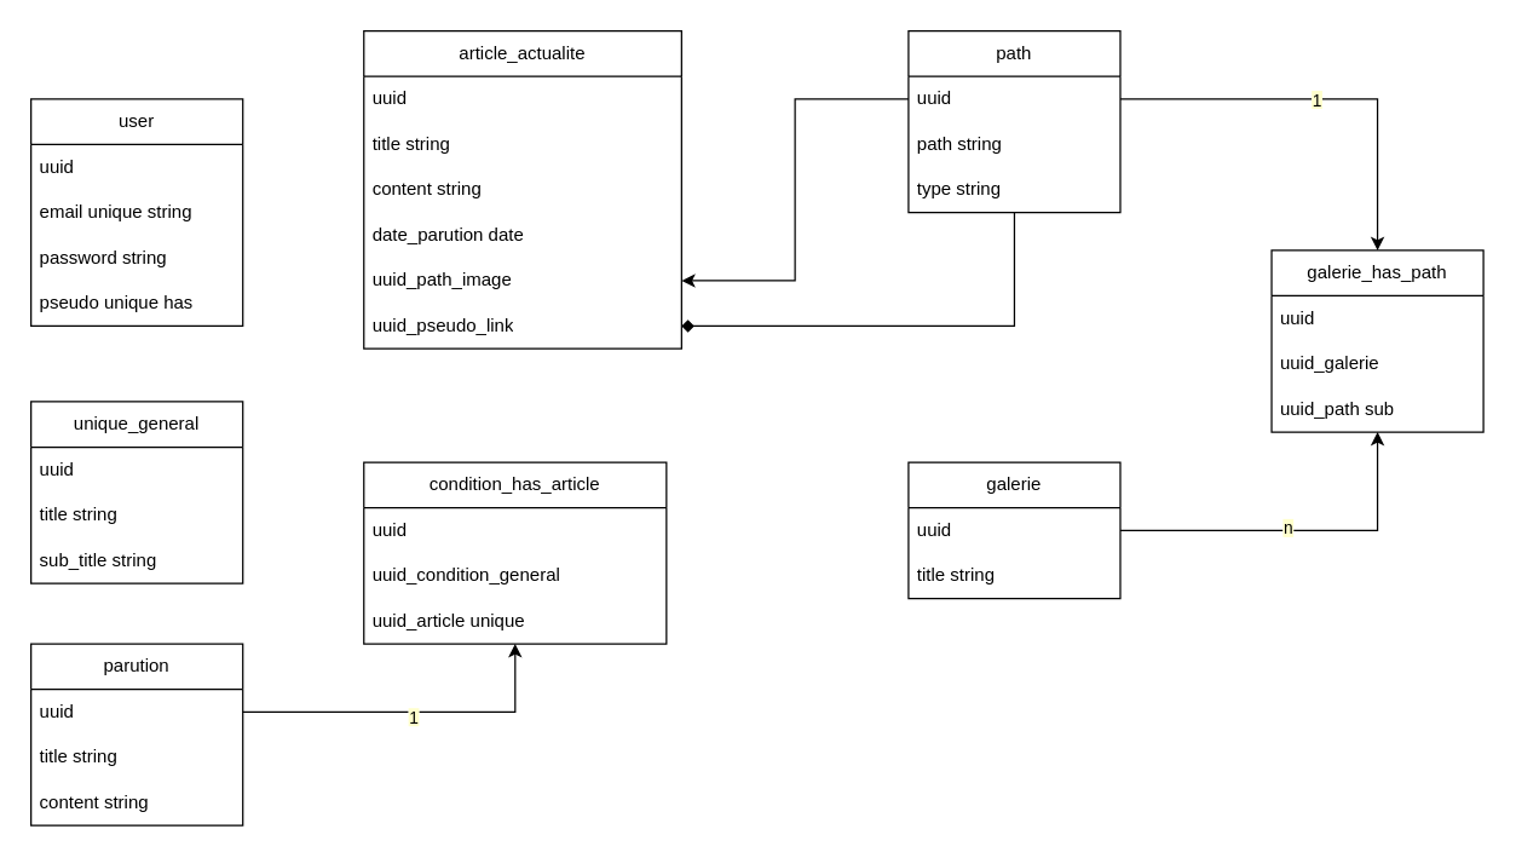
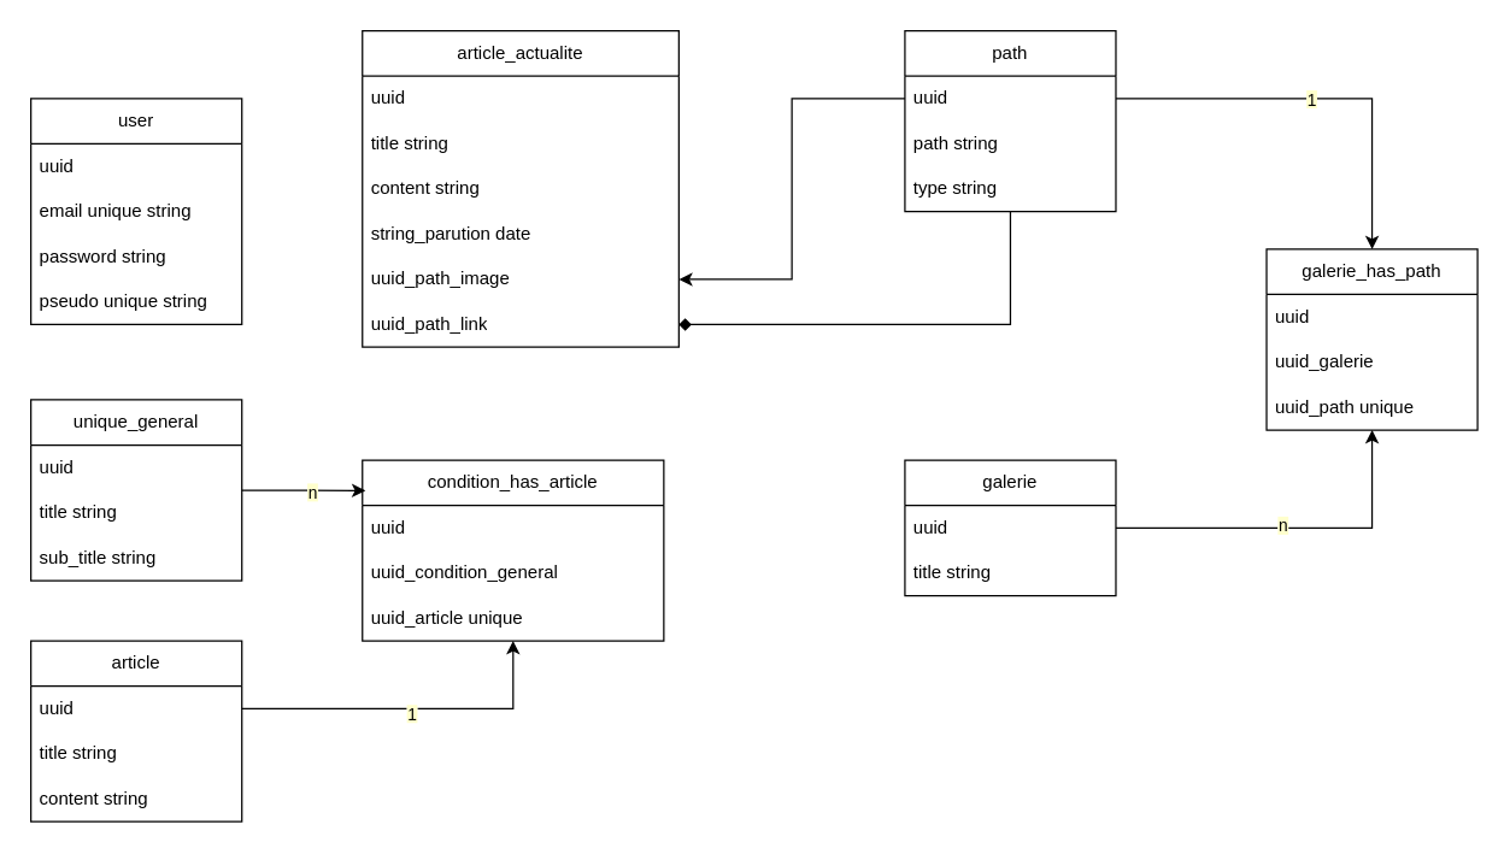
  <mxCell id="0" />
  <mxCell id="1" parent="0" />
  <mxCell id="2" value="user" style="swimlane;fontStyle=0;childLayout=stackLayout;horizontal=1;startSize=30;horizontalStack=0;resizeParent=1;resizeParentMax=0;resizeLast=0;collapsible=1;marginBottom=0;whiteSpace=wrap;html=1;" vertex="1" parent="1"><mxGeometry x="20" y="65" width="140" height="150" as="geometry" /></mxCell>
  <mxCell id="3" value="uuid" style="text;strokeColor=none;fillColor=none;align=left;verticalAlign=middle;spacingLeft=4;spacingRight=4;overflow=hidden;points=[[0,0.5],[1,0.5]];portConstraint=eastwest;rotatable=0;whiteSpace=wrap;html=1;" vertex="1" parent="2"><mxGeometry y="30" width="140" height="30" as="geometry" /></mxCell>
  <mxCell id="4" value="email unique string" style="text;strokeColor=none;fillColor=none;align=left;verticalAlign=middle;spacingLeft=4;spacingRight=4;overflow=hidden;points=[[0,0.5],[1,0.5]];portConstraint=eastwest;rotatable=0;whiteSpace=wrap;html=1;" vertex="1" parent="2"><mxGeometry y="60" width="140" height="30" as="geometry" /></mxCell>
  <mxCell id="5" value="password string" style="text;strokeColor=none;fillColor=none;align=left;verticalAlign=middle;spacingLeft=4;spacingRight=4;overflow=hidden;points=[[0,0.5],[1,0.5]];portConstraint=eastwest;rotatable=0;whiteSpace=wrap;html=1;" vertex="1" parent="2"><mxGeometry y="90" width="140" height="30" as="geometry" /></mxCell>
- <mxCell id="6" value="pseudo unique has" style="text;strokeColor=none;fillColor=none;align=left;verticalAlign=middle;spacingLeft=4;spacingRight=4;overflow=hidden;points=[[0,0.5],[1,0.5]];portConstraint=eastwest;rotatable=0;whiteSpace=wrap;html=1;" vertex="1" parent="2"><mxGeometry y="120" width="140" height="30" as="geometry" /></mxCell>
+ <mxCell id="6" value="pseudo unique string" style="text;strokeColor=none;fillColor=none;align=left;verticalAlign=middle;spacingLeft=4;spacingRight=4;overflow=hidden;points=[[0,0.5],[1,0.5]];portConstraint=eastwest;rotatable=0;whiteSpace=wrap;html=1;" vertex="1" parent="2"><mxGeometry y="120" width="140" height="30" as="geometry" /></mxCell>
  <mxCell id="7" value="unique_general" style="swimlane;fontStyle=0;childLayout=stackLayout;horizontal=1;startSize=30;horizontalStack=0;resizeParent=1;resizeParentMax=0;resizeLast=0;collapsible=1;marginBottom=0;whiteSpace=wrap;html=1;" vertex="1" parent="1"><mxGeometry x="20" y="265" width="140" height="120" as="geometry" /></mxCell>
  <mxCell id="8" value="uuid" style="text;strokeColor=none;fillColor=none;align=left;verticalAlign=middle;spacingLeft=4;spacingRight=4;overflow=hidden;points=[[0,0.5],[1,0.5]];portConstraint=eastwest;rotatable=0;whiteSpace=wrap;html=1;" vertex="1" parent="7"><mxGeometry y="30" width="140" height="30" as="geometry" /></mxCell>
  <mxCell id="9" value="title string" style="text;strokeColor=none;fillColor=none;align=left;verticalAlign=middle;spacingLeft=4;spacingRight=4;overflow=hidden;points=[[0,0.5],[1,0.5]];portConstraint=eastwest;rotatable=0;whiteSpace=wrap;html=1;" vertex="1" parent="7"><mxGeometry y="60" width="140" height="30" as="geometry" /></mxCell>
  <mxCell id="10" value="sub_title string" style="text;strokeColor=none;fillColor=none;align=left;verticalAlign=middle;spacingLeft=4;spacingRight=4;overflow=hidden;points=[[0,0.5],[1,0.5]];portConstraint=eastwest;rotatable=0;whiteSpace=wrap;html=1;" vertex="1" parent="7"><mxGeometry y="90" width="140" height="30" as="geometry" /></mxCell>
  <mxCell id="11" style="edgeStyle=orthogonalEdgeStyle;rounded=0;orthogonalLoop=1;jettySize=auto;html=1;endArrow=diamond;" edge="1" parent="1" source="12" target="22"><mxGeometry relative="1" as="geometry" /></mxCell>
  <mxCell id="12" value="path" style="swimlane;fontStyle=0;childLayout=stackLayout;horizontal=1;startSize=30;horizontalStack=0;resizeParent=1;resizeParentMax=0;resizeLast=0;collapsible=1;marginBottom=0;whiteSpace=wrap;html=1;" vertex="1" parent="1"><mxGeometry x="600" y="20" width="140" height="120" as="geometry" /></mxCell>
  <mxCell id="13" value="uuid" style="text;strokeColor=none;fillColor=none;align=left;verticalAlign=middle;spacingLeft=4;spacingRight=4;overflow=hidden;points=[[0,0.5],[1,0.5]];portConstraint=eastwest;rotatable=0;whiteSpace=wrap;html=1;" vertex="1" parent="12"><mxGeometry y="30" width="140" height="30" as="geometry" /></mxCell>
  <mxCell id="14" value="path string" style="text;strokeColor=none;fillColor=none;align=left;verticalAlign=middle;spacingLeft=4;spacingRight=4;overflow=hidden;points=[[0,0.5],[1,0.5]];portConstraint=eastwest;rotatable=0;whiteSpace=wrap;html=1;" vertex="1" parent="12"><mxGeometry y="60" width="140" height="30" as="geometry" /></mxCell>
  <mxCell id="15" value="type string" style="text;strokeColor=none;fillColor=none;align=left;verticalAlign=middle;spacingLeft=4;spacingRight=4;overflow=hidden;points=[[0,0.5],[1,0.5]];portConstraint=eastwest;rotatable=0;whiteSpace=wrap;html=1;" vertex="1" parent="12"><mxGeometry y="90" width="140" height="30" as="geometry" /></mxCell>
  <mxCell id="16" value="article_actualite" style="swimlane;fontStyle=0;childLayout=stackLayout;horizontal=1;startSize=30;horizontalStack=0;resizeParent=1;resizeParentMax=0;resizeLast=0;collapsible=1;marginBottom=0;whiteSpace=wrap;html=1;" vertex="1" parent="1"><mxGeometry x="240" y="20" width="210" height="210" as="geometry" /></mxCell>
  <mxCell id="17" value="uuid" style="text;strokeColor=none;fillColor=none;align=left;verticalAlign=middle;spacingLeft=4;spacingRight=4;overflow=hidden;points=[[0,0.5],[1,0.5]];portConstraint=eastwest;rotatable=0;whiteSpace=wrap;html=1;" vertex="1" parent="16"><mxGeometry y="30" width="210" height="30" as="geometry" /></mxCell>
  <mxCell id="18" value="title string" style="text;strokeColor=none;fillColor=none;align=left;verticalAlign=middle;spacingLeft=4;spacingRight=4;overflow=hidden;points=[[0,0.5],[1,0.5]];portConstraint=eastwest;rotatable=0;whiteSpace=wrap;html=1;" vertex="1" parent="16"><mxGeometry y="60" width="210" height="30" as="geometry" /></mxCell>
  <mxCell id="19" value="content string" style="text;strokeColor=none;fillColor=none;align=left;verticalAlign=middle;spacingLeft=4;spacingRight=4;overflow=hidden;points=[[0,0.5],[1,0.5]];portConstraint=eastwest;rotatable=0;whiteSpace=wrap;html=1;" vertex="1" parent="16"><mxGeometry y="90" width="210" height="30" as="geometry" /></mxCell>
- <mxCell id="20" value="date_parution date" style="text;strokeColor=none;fillColor=none;align=left;verticalAlign=middle;spacingLeft=4;spacingRight=4;overflow=hidden;points=[[0,0.5],[1,0.5]];portConstraint=eastwest;rotatable=0;whiteSpace=wrap;html=1;" vertex="1" parent="16"><mxGeometry y="120" width="210" height="30" as="geometry" /></mxCell>
+ <mxCell id="20" value="string_parution date" style="text;strokeColor=none;fillColor=none;align=left;verticalAlign=middle;spacingLeft=4;spacingRight=4;overflow=hidden;points=[[0,0.5],[1,0.5]];portConstraint=eastwest;rotatable=0;whiteSpace=wrap;html=1;" vertex="1" parent="16"><mxGeometry y="120" width="210" height="30" as="geometry" /></mxCell>
  <mxCell id="21" value="uuid_path_image" style="text;strokeColor=none;fillColor=none;align=left;verticalAlign=middle;spacingLeft=4;spacingRight=4;overflow=hidden;points=[[0,0.5],[1,0.5]];portConstraint=eastwest;rotatable=0;whiteSpace=wrap;html=1;" vertex="1" parent="16"><mxGeometry y="150" width="210" height="30" as="geometry" /></mxCell>
- <mxCell id="22" value="uuid_pseudo_link" style="text;strokeColor=none;fillColor=none;align=left;verticalAlign=middle;spacingLeft=4;spacingRight=4;overflow=hidden;points=[[0,0.5],[1,0.5]];portConstraint=eastwest;rotatable=0;whiteSpace=wrap;html=1;" vertex="1" parent="16"><mxGeometry y="180" width="210" height="30" as="geometry" /></mxCell>
- <mxCell id="23" value="parution" style="swimlane;fontStyle=0;childLayout=stackLayout;horizontal=1;startSize=30;horizontalStack=0;resizeParent=1;resizeParentMax=0;resizeLast=0;collapsible=1;marginBottom=0;whiteSpace=wrap;html=1;" vertex="1" parent="1"><mxGeometry x="20" y="425" width="140" height="120" as="geometry" /></mxCell>
+ <mxCell id="22" value="uuid_path_link" style="text;strokeColor=none;fillColor=none;align=left;verticalAlign=middle;spacingLeft=4;spacingRight=4;overflow=hidden;points=[[0,0.5],[1,0.5]];portConstraint=eastwest;rotatable=0;whiteSpace=wrap;html=1;" vertex="1" parent="16"><mxGeometry y="180" width="210" height="30" as="geometry" /></mxCell>
+ <mxCell id="23" value="article" style="swimlane;fontStyle=0;childLayout=stackLayout;horizontal=1;startSize=30;horizontalStack=0;resizeParent=1;resizeParentMax=0;resizeLast=0;collapsible=1;marginBottom=0;whiteSpace=wrap;html=1;" vertex="1" parent="1"><mxGeometry x="20" y="425" width="140" height="120" as="geometry" /></mxCell>
  <mxCell id="24" value="uuid" style="text;strokeColor=none;fillColor=none;align=left;verticalAlign=middle;spacingLeft=4;spacingRight=4;overflow=hidden;points=[[0,0.5],[1,0.5]];portConstraint=eastwest;rotatable=0;whiteSpace=wrap;html=1;" vertex="1" parent="23"><mxGeometry y="30" width="140" height="30" as="geometry" /></mxCell>
  <mxCell id="25" value="title string" style="text;strokeColor=none;fillColor=none;align=left;verticalAlign=middle;spacingLeft=4;spacingRight=4;overflow=hidden;points=[[0,0.5],[1,0.5]];portConstraint=eastwest;rotatable=0;whiteSpace=wrap;html=1;" vertex="1" parent="23"><mxGeometry y="60" width="140" height="30" as="geometry" /></mxCell>
  <mxCell id="26" value="content string" style="text;strokeColor=none;fillColor=none;align=left;verticalAlign=middle;spacingLeft=4;spacingRight=4;overflow=hidden;points=[[0,0.5],[1,0.5]];portConstraint=eastwest;rotatable=0;whiteSpace=wrap;html=1;" vertex="1" parent="23"><mxGeometry y="90" width="140" height="30" as="geometry" /></mxCell>
  <mxCell id="27" value="condition_has_article" style="swimlane;fontStyle=0;childLayout=stackLayout;horizontal=1;startSize=30;horizontalStack=0;resizeParent=1;resizeParentMax=0;resizeLast=0;collapsible=1;marginBottom=0;whiteSpace=wrap;html=1;" vertex="1" parent="1"><mxGeometry x="240" y="305" width="200" height="120" as="geometry" /></mxCell>
  <mxCell id="28" value="uuid" style="text;strokeColor=none;fillColor=none;align=left;verticalAlign=middle;spacingLeft=4;spacingRight=4;overflow=hidden;points=[[0,0.5],[1,0.5]];portConstraint=eastwest;rotatable=0;whiteSpace=wrap;html=1;" vertex="1" parent="27"><mxGeometry y="30" width="200" height="30" as="geometry" /></mxCell>
  <mxCell id="29" value="uuid_condition_general" style="text;strokeColor=none;fillColor=none;align=left;verticalAlign=middle;spacingLeft=4;spacingRight=4;overflow=hidden;points=[[0,0.5],[1,0.5]];portConstraint=eastwest;rotatable=0;whiteSpace=wrap;html=1;" vertex="1" parent="27"><mxGeometry y="60" width="200" height="30" as="geometry" /></mxCell>
  <mxCell id="30" value="uuid_article unique" style="text;strokeColor=none;fillColor=none;align=left;verticalAlign=middle;spacingLeft=4;spacingRight=4;overflow=hidden;points=[[0,0.5],[1,0.5]];portConstraint=eastwest;rotatable=0;whiteSpace=wrap;html=1;" vertex="1" parent="27"><mxGeometry y="90" width="200" height="30" as="geometry" /></mxCell>
+ <mxCell id="31" style="edgeStyle=orthogonalEdgeStyle;rounded=0;orthogonalLoop=1;jettySize=auto;html=1;entryX=0.01;entryY=0.169;entryDx=0;entryDy=0;entryPerimeter=0;" edge="1" parent="1" source="7" target="27"><mxGeometry relative="1" as="geometry" /></mxCell>
+ <mxCell id="32" value="&lt;span style=&quot;background-color: rgb(255, 255, 204);&quot;&gt;n&lt;/span&gt;" style="edgeLabel;html=1;align=center;verticalAlign=middle;resizable=0;points=[];" vertex="1" connectable="0" parent="31"><mxGeometry x="0.508" y="-1" relative="1" as="geometry"><mxPoint x="-15" as="offset" /></mxGeometry></mxCell>
  <mxCell id="33" style="edgeStyle=orthogonalEdgeStyle;rounded=0;orthogonalLoop=1;jettySize=auto;html=1;" edge="1" parent="1" source="24" target="27"><mxGeometry relative="1" as="geometry" /></mxCell>
  <mxCell id="34" value="&lt;span style=&quot;background-color: rgb(255, 255, 204);&quot;&gt;1&lt;/span&gt;" style="edgeLabel;html=1;align=center;verticalAlign=middle;resizable=0;points=[];" vertex="1" connectable="0" parent="33"><mxGeometry x="-0.008" y="-3" relative="1" as="geometry"><mxPoint as="offset" /></mxGeometry></mxCell>
  <mxCell id="35" style="edgeStyle=orthogonalEdgeStyle;rounded=0;orthogonalLoop=1;jettySize=auto;html=1;" edge="1" parent="1" source="13" target="21"><mxGeometry relative="1" as="geometry" /></mxCell>
  <mxCell id="36" value="galerie" style="swimlane;fontStyle=0;childLayout=stackLayout;horizontal=1;startSize=30;horizontalStack=0;resizeParent=1;resizeParentMax=0;resizeLast=0;collapsible=1;marginBottom=0;whiteSpace=wrap;html=1;" vertex="1" parent="1"><mxGeometry x="600" y="305" width="140" height="90" as="geometry" /></mxCell>
  <mxCell id="37" value="uuid" style="text;strokeColor=none;fillColor=none;align=left;verticalAlign=middle;spacingLeft=4;spacingRight=4;overflow=hidden;points=[[0,0.5],[1,0.5]];portConstraint=eastwest;rotatable=0;whiteSpace=wrap;html=1;" vertex="1" parent="36"><mxGeometry y="30" width="140" height="30" as="geometry" /></mxCell>
  <mxCell id="38" value="title string" style="text;strokeColor=none;fillColor=none;align=left;verticalAlign=middle;spacingLeft=4;spacingRight=4;overflow=hidden;points=[[0,0.5],[1,0.5]];portConstraint=eastwest;rotatable=0;whiteSpace=wrap;html=1;" vertex="1" parent="36"><mxGeometry y="60" width="140" height="30" as="geometry" /></mxCell>
  <mxCell id="39" value="galerie_has_path" style="swimlane;fontStyle=0;childLayout=stackLayout;horizontal=1;startSize=30;horizontalStack=0;resizeParent=1;resizeParentMax=0;resizeLast=0;collapsible=1;marginBottom=0;whiteSpace=wrap;html=1;" vertex="1" parent="1"><mxGeometry x="840" y="165" width="140" height="120" as="geometry" /></mxCell>
  <mxCell id="40" value="uuid" style="text;strokeColor=none;fillColor=none;align=left;verticalAlign=middle;spacingLeft=4;spacingRight=4;overflow=hidden;points=[[0,0.5],[1,0.5]];portConstraint=eastwest;rotatable=0;whiteSpace=wrap;html=1;" vertex="1" parent="39"><mxGeometry y="30" width="140" height="30" as="geometry" /></mxCell>
  <mxCell id="41" value="uuid_galerie" style="text;strokeColor=none;fillColor=none;align=left;verticalAlign=middle;spacingLeft=4;spacingRight=4;overflow=hidden;points=[[0,0.5],[1,0.5]];portConstraint=eastwest;rotatable=0;whiteSpace=wrap;html=1;" vertex="1" parent="39"><mxGeometry y="60" width="140" height="30" as="geometry" /></mxCell>
- <mxCell id="42" value="uuid_path sub" style="text;strokeColor=none;fillColor=none;align=left;verticalAlign=middle;spacingLeft=4;spacingRight=4;overflow=hidden;points=[[0,0.5],[1,0.5]];portConstraint=eastwest;rotatable=0;whiteSpace=wrap;html=1;" vertex="1" parent="39"><mxGeometry y="90" width="140" height="30" as="geometry" /></mxCell>
+ <mxCell id="42" value="uuid_path unique" style="text;strokeColor=none;fillColor=none;align=left;verticalAlign=middle;spacingLeft=4;spacingRight=4;overflow=hidden;points=[[0,0.5],[1,0.5]];portConstraint=eastwest;rotatable=0;whiteSpace=wrap;html=1;" vertex="1" parent="39"><mxGeometry y="90" width="140" height="30" as="geometry" /></mxCell>
  <mxCell id="43" style="edgeStyle=orthogonalEdgeStyle;rounded=0;orthogonalLoop=1;jettySize=auto;html=1;" edge="1" parent="1" source="13" target="39"><mxGeometry relative="1" as="geometry" /></mxCell>
  <mxCell id="44" value="&lt;span style=&quot;background-color: rgb(255, 255, 204);&quot;&gt;1&lt;/span&gt;" style="edgeLabel;html=1;align=center;verticalAlign=middle;resizable=0;points=[];" vertex="1" connectable="0" parent="43"><mxGeometry x="-0.044" relative="1" as="geometry"><mxPoint as="offset" /></mxGeometry></mxCell>
  <mxCell id="45" style="edgeStyle=orthogonalEdgeStyle;rounded=0;orthogonalLoop=1;jettySize=auto;html=1;" edge="1" parent="1" source="37" target="39"><mxGeometry relative="1" as="geometry" /></mxCell>
  <mxCell id="46" value="&lt;span style=&quot;background-color: rgb(255, 255, 204);&quot;&gt;n&lt;/span&gt;" style="edgeLabel;html=1;align=center;verticalAlign=middle;resizable=0;points=[];" vertex="1" connectable="0" parent="45"><mxGeometry x="-0.064" y="2" relative="1" as="geometry"><mxPoint as="offset" /></mxGeometry></mxCell>
